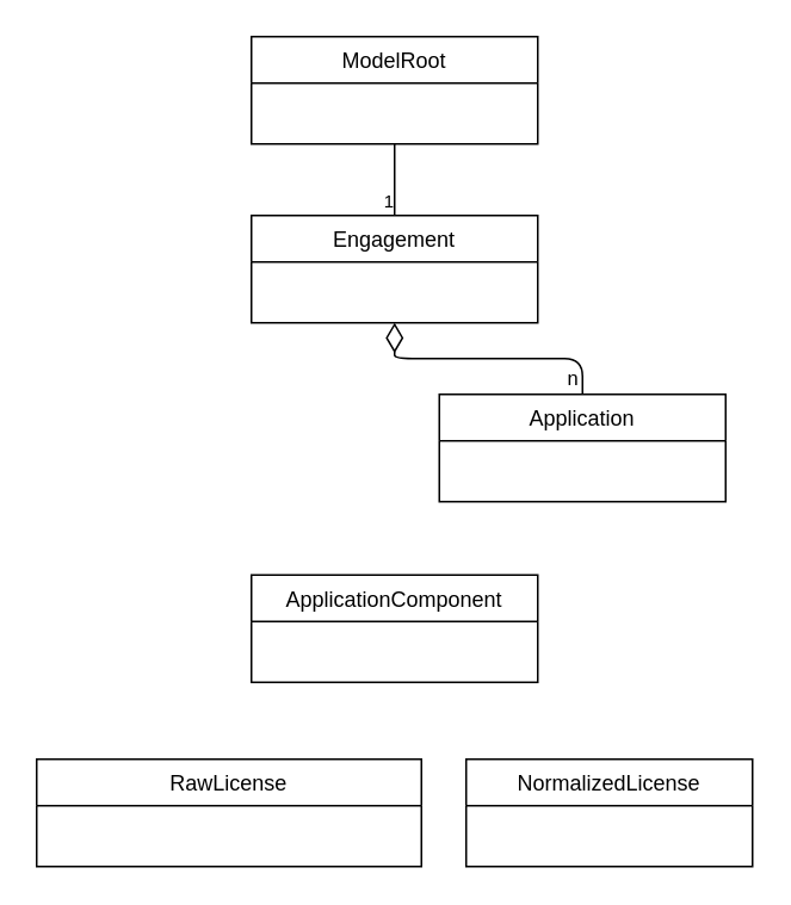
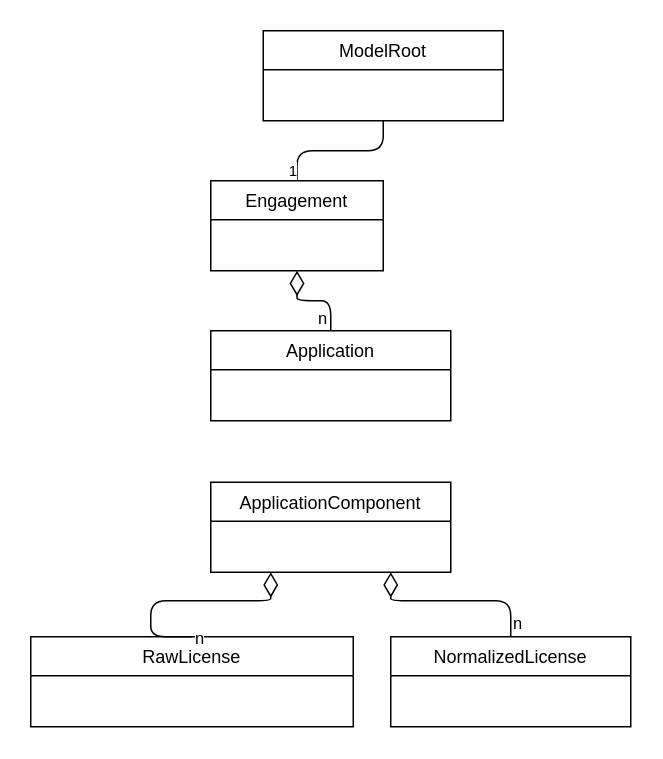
  <mxCell id="0" />
  <mxCell id="1" parent="0" />
- <mxCell id="2" value="Engagement" style="swimlane;fontStyle=0;childLayout=stackLayout;horizontal=1;startSize=26;fillColor=none;horizontalStack=0;resizeParent=1;resizeParentMax=0;resizeLast=0;collapsible=1;marginBottom=0;" parent="1" vertex="1"><mxGeometry x="140" y="120" width="160" height="60" as="geometry"><mxRectangle x="300" y="111" width="100" height="26" as="alternateBounds" /></mxGeometry></mxCell>
+ <mxCell id="2" value="Engagement" style="swimlane;fontStyle=0;childLayout=stackLayout;horizontal=1;startSize=26;fillColor=none;horizontalStack=0;resizeParent=1;resizeParentMax=0;resizeLast=0;collapsible=1;marginBottom=0;" parent="1" vertex="1"><mxGeometry x="140" y="120" width="115" height="60" as="geometry"><mxRectangle x="300" y="111" width="100" height="26" as="alternateBounds" /></mxGeometry></mxCell>
  <mxCell id="3" value="RawLicense" style="swimlane;fontStyle=0;childLayout=stackLayout;horizontal=1;startSize=26;fillColor=none;horizontalStack=0;resizeParent=1;resizeParentMax=0;resizeLast=0;collapsible=1;marginBottom=0;" parent="1" vertex="1"><mxGeometry x="20" y="424" width="215" height="60" as="geometry"><mxRectangle x="300" y="111" width="100" height="26" as="alternateBounds" /></mxGeometry></mxCell>
  <mxCell id="4" value="ApplicationComponent" style="swimlane;fontStyle=0;childLayout=stackLayout;horizontal=1;startSize=26;fillColor=none;horizontalStack=0;resizeParent=1;resizeParentMax=0;resizeLast=0;collapsible=1;marginBottom=0;" parent="1" vertex="1"><mxGeometry x="140" y="321" width="160" height="60" as="geometry"><mxRectangle x="300" y="111" width="100" height="26" as="alternateBounds" /></mxGeometry></mxCell>
  <mxCell id="5" value="NormalizedLicense" style="swimlane;fontStyle=0;childLayout=stackLayout;horizontal=1;startSize=26;fillColor=none;horizontalStack=0;resizeParent=1;resizeParentMax=0;resizeLast=0;collapsible=1;marginBottom=0;" parent="1" vertex="1"><mxGeometry x="260" y="424" width="160" height="60" as="geometry"><mxRectangle x="300" y="111" width="100" height="26" as="alternateBounds" /></mxGeometry></mxCell>
  <mxCell id="6" value="n" style="endArrow=none;html=1;endSize=12;startArrow=diamondThin;startSize=14;startFill=0;edgeStyle=orthogonalEdgeStyle;align=left;verticalAlign=bottom;entryX=0.5;entryY=0;entryDx=0;entryDy=0;exitX=0.5;exitY=1;exitDx=0;exitDy=0;endFill=0;" parent="1" source="2" target="7" edge="1"><mxGeometry x="1" y="-10" relative="1" as="geometry"><mxPoint x="0" y="180" as="sourcePoint" /><mxPoint x="160" y="180" as="targetPoint" /><mxPoint as="offset" /></mxGeometry></mxCell>
- <mxCell id="7" value="Application" style="swimlane;fontStyle=0;childLayout=stackLayout;horizontal=1;startSize=26;fillColor=none;horizontalStack=0;resizeParent=1;resizeParentMax=0;resizeLast=0;collapsible=1;marginBottom=0;" parent="1" vertex="1"><mxGeometry x="245" y="220" width="160" height="60" as="geometry"><mxRectangle x="300" y="111" width="100" height="26" as="alternateBounds" /></mxGeometry></mxCell>
- <mxCell id="10" value="ModelRoot" style="swimlane;fontStyle=0;childLayout=stackLayout;horizontal=1;startSize=26;fillColor=none;horizontalStack=0;resizeParent=1;resizeParentMax=0;resizeLast=0;collapsible=1;marginBottom=0;" vertex="1" parent="1"><mxGeometry x="140" y="20" width="160" height="60" as="geometry"><mxRectangle x="300" y="111" width="100" height="26" as="alternateBounds" /></mxGeometry></mxCell>
+ <mxCell id="7" value="Application" style="swimlane;fontStyle=0;childLayout=stackLayout;horizontal=1;startSize=26;fillColor=none;horizontalStack=0;resizeParent=1;resizeParentMax=0;resizeLast=0;collapsible=1;marginBottom=0;" parent="1" vertex="1"><mxGeometry x="140" y="220" width="160" height="60" as="geometry"><mxRectangle x="300" y="111" width="100" height="26" as="alternateBounds" /></mxGeometry></mxCell>
+ <mxCell id="8" value="n" style="endArrow=none;html=1;endSize=12;startArrow=diamondThin;startSize=14;startFill=0;edgeStyle=orthogonalEdgeStyle;align=left;verticalAlign=bottom;entryX=0.5;entryY=0;entryDx=0;entryDy=0;endFill=0;exitX=0.25;exitY=1;exitDx=0;exitDy=0;" parent="1" source="4" target="3" edge="1"><mxGeometry x="1" y="-10" relative="1" as="geometry"><mxPoint x="110" y="341" as="sourcePoint" /><mxPoint x="230" y="331" as="targetPoint" /><Array as="points"><mxPoint x="180" y="400" /><mxPoint x="100" y="400" /></Array><mxPoint as="offset" /></mxGeometry></mxCell>
+ <mxCell id="9" value="n" style="endArrow=none;html=1;endSize=12;startArrow=diamondThin;startSize=14;startFill=0;edgeStyle=orthogonalEdgeStyle;align=left;verticalAlign=bottom;entryX=0.5;entryY=0;entryDx=0;entryDy=0;endFill=0;exitX=0.75;exitY=1;exitDx=0;exitDy=0;" parent="1" source="4" target="5" edge="1"><mxGeometry x="1" relative="1" as="geometry"><mxPoint x="190" y="391" as="sourcePoint" /><mxPoint x="110" y="451" as="targetPoint" /><Array as="points"><mxPoint x="260" y="400" /><mxPoint x="340" y="400" /></Array><mxPoint as="offset" /></mxGeometry></mxCell>
+ <mxCell id="10" value="ModelRoot" style="swimlane;fontStyle=0;childLayout=stackLayout;horizontal=1;startSize=26;fillColor=none;horizontalStack=0;resizeParent=1;resizeParentMax=0;resizeLast=0;collapsible=1;marginBottom=0;" vertex="1" parent="1"><mxGeometry x="175" y="20" width="160" height="60" as="geometry"><mxRectangle x="300" y="111" width="100" height="26" as="alternateBounds" /></mxGeometry></mxCell>
  <mxCell id="11" value="" style="endArrow=none;html=1;edgeStyle=orthogonalEdgeStyle;exitX=0.5;exitY=1;exitDx=0;exitDy=0;entryX=0.5;entryY=0;entryDx=0;entryDy=0;" edge="1" parent="1" source="10" target="2"><mxGeometry relative="1" as="geometry"><mxPoint x="360" y="90" as="sourcePoint" /><mxPoint x="520" y="90" as="targetPoint" /></mxGeometry></mxCell>
  <mxCell id="12" value="1" style="resizable=0;html=1;align=right;verticalAlign=bottom;labelBackgroundColor=#ffffff;fontSize=10;" connectable="0" vertex="1" parent="11"><mxGeometry x="1" relative="1" as="geometry" /></mxCell>
